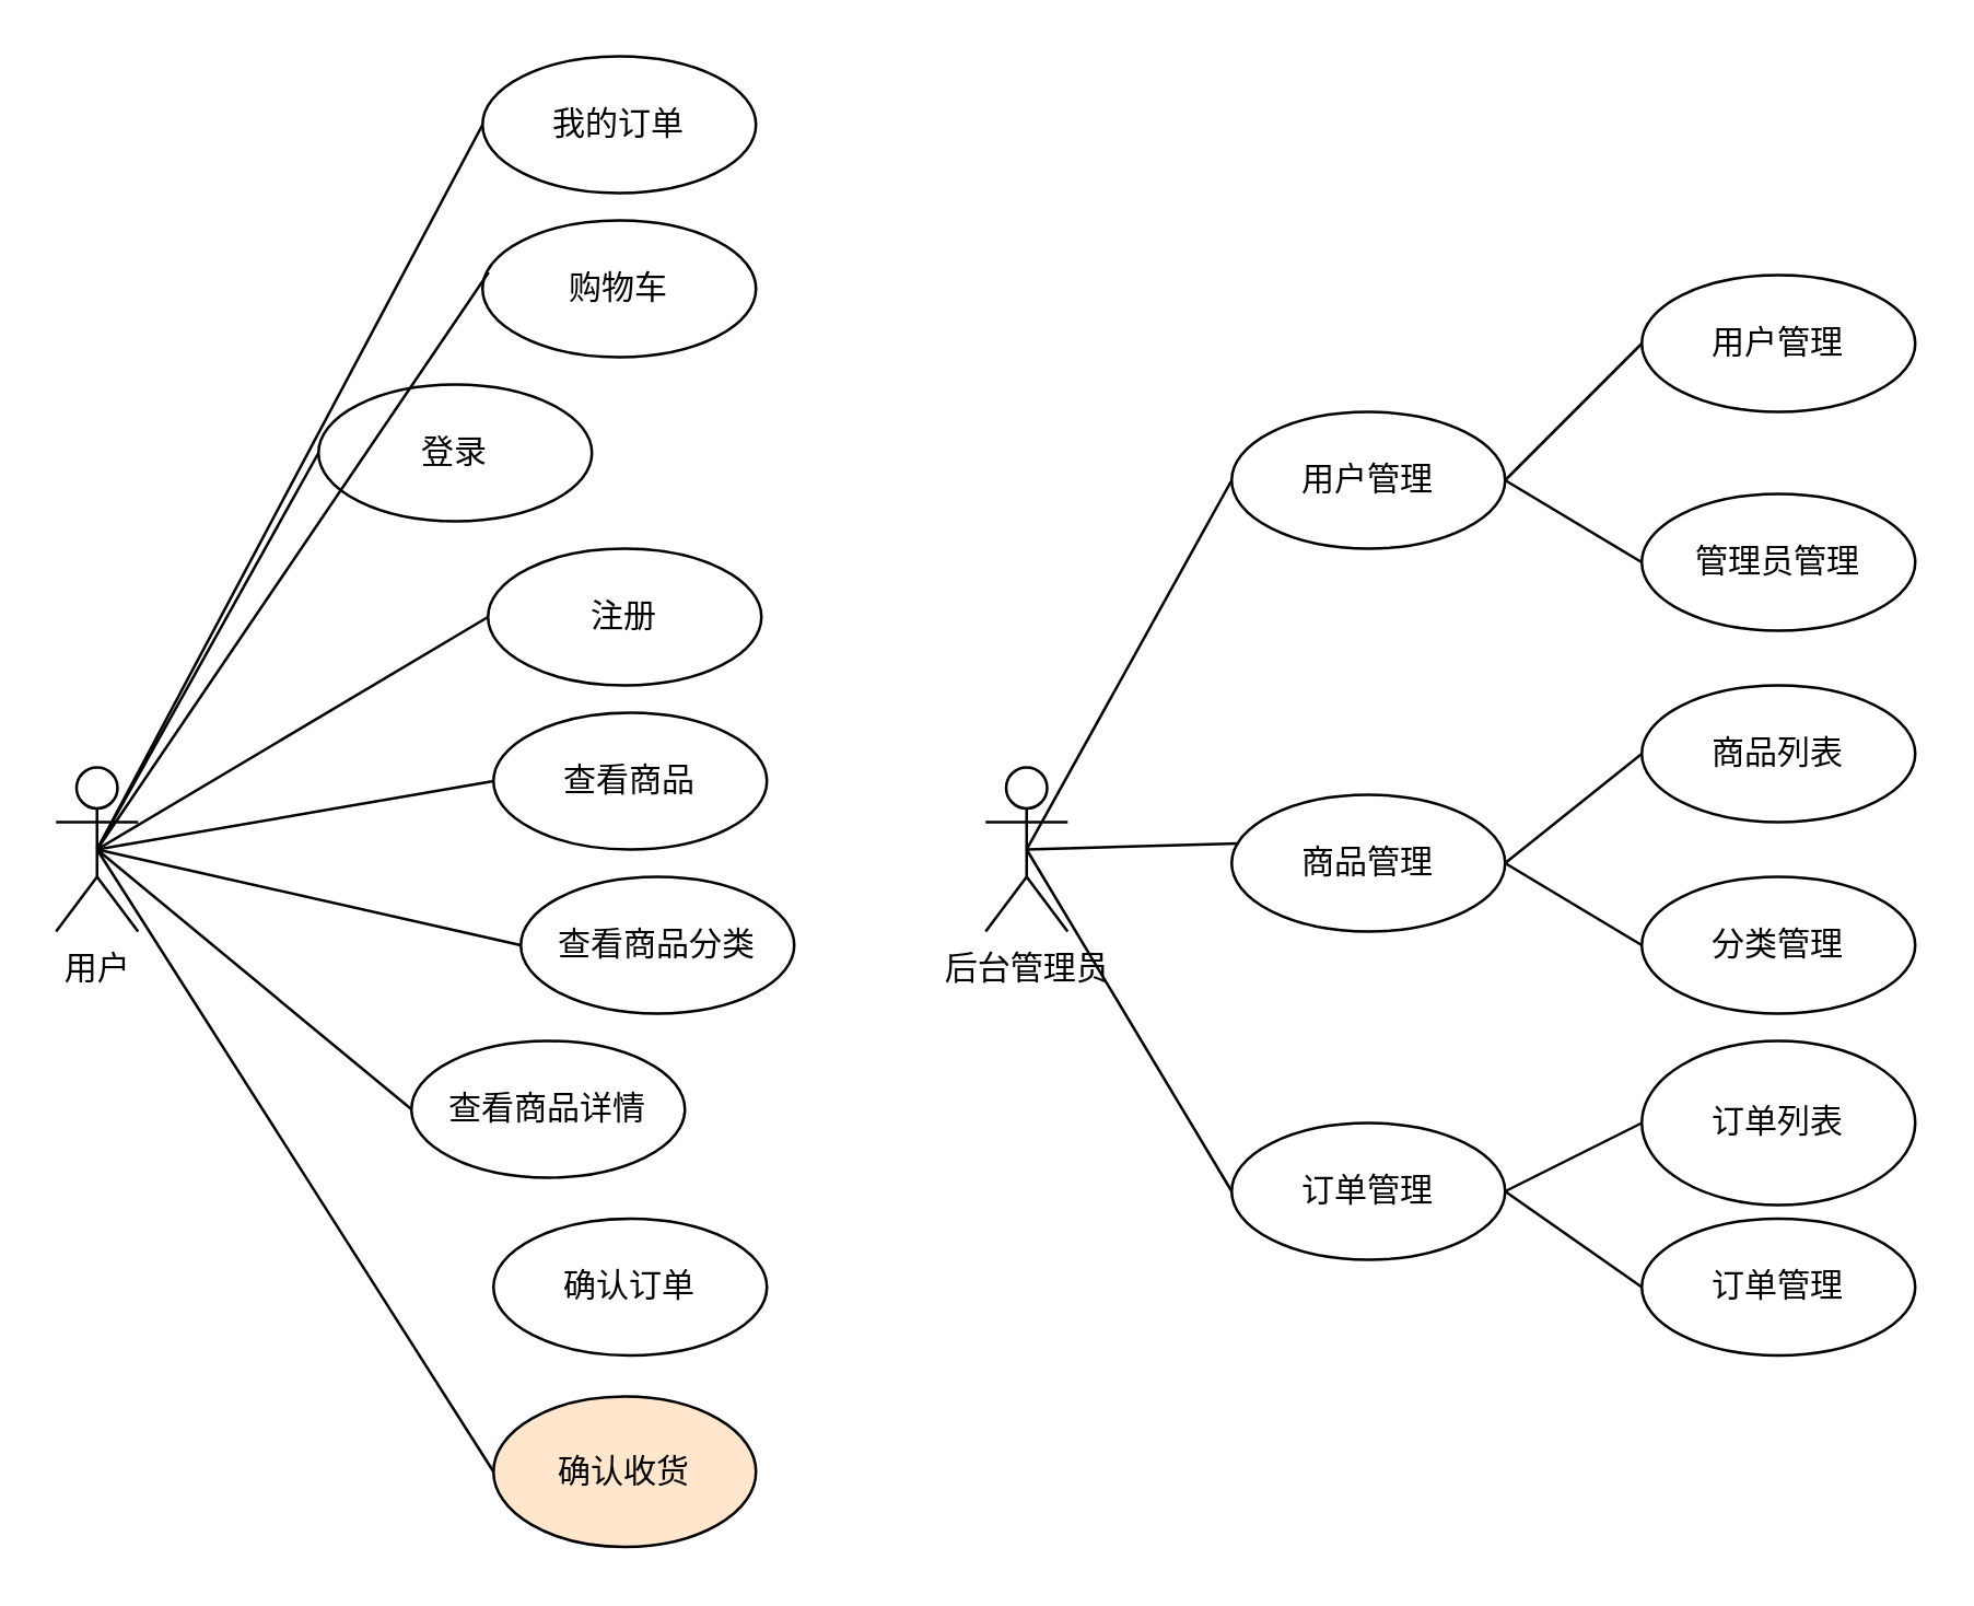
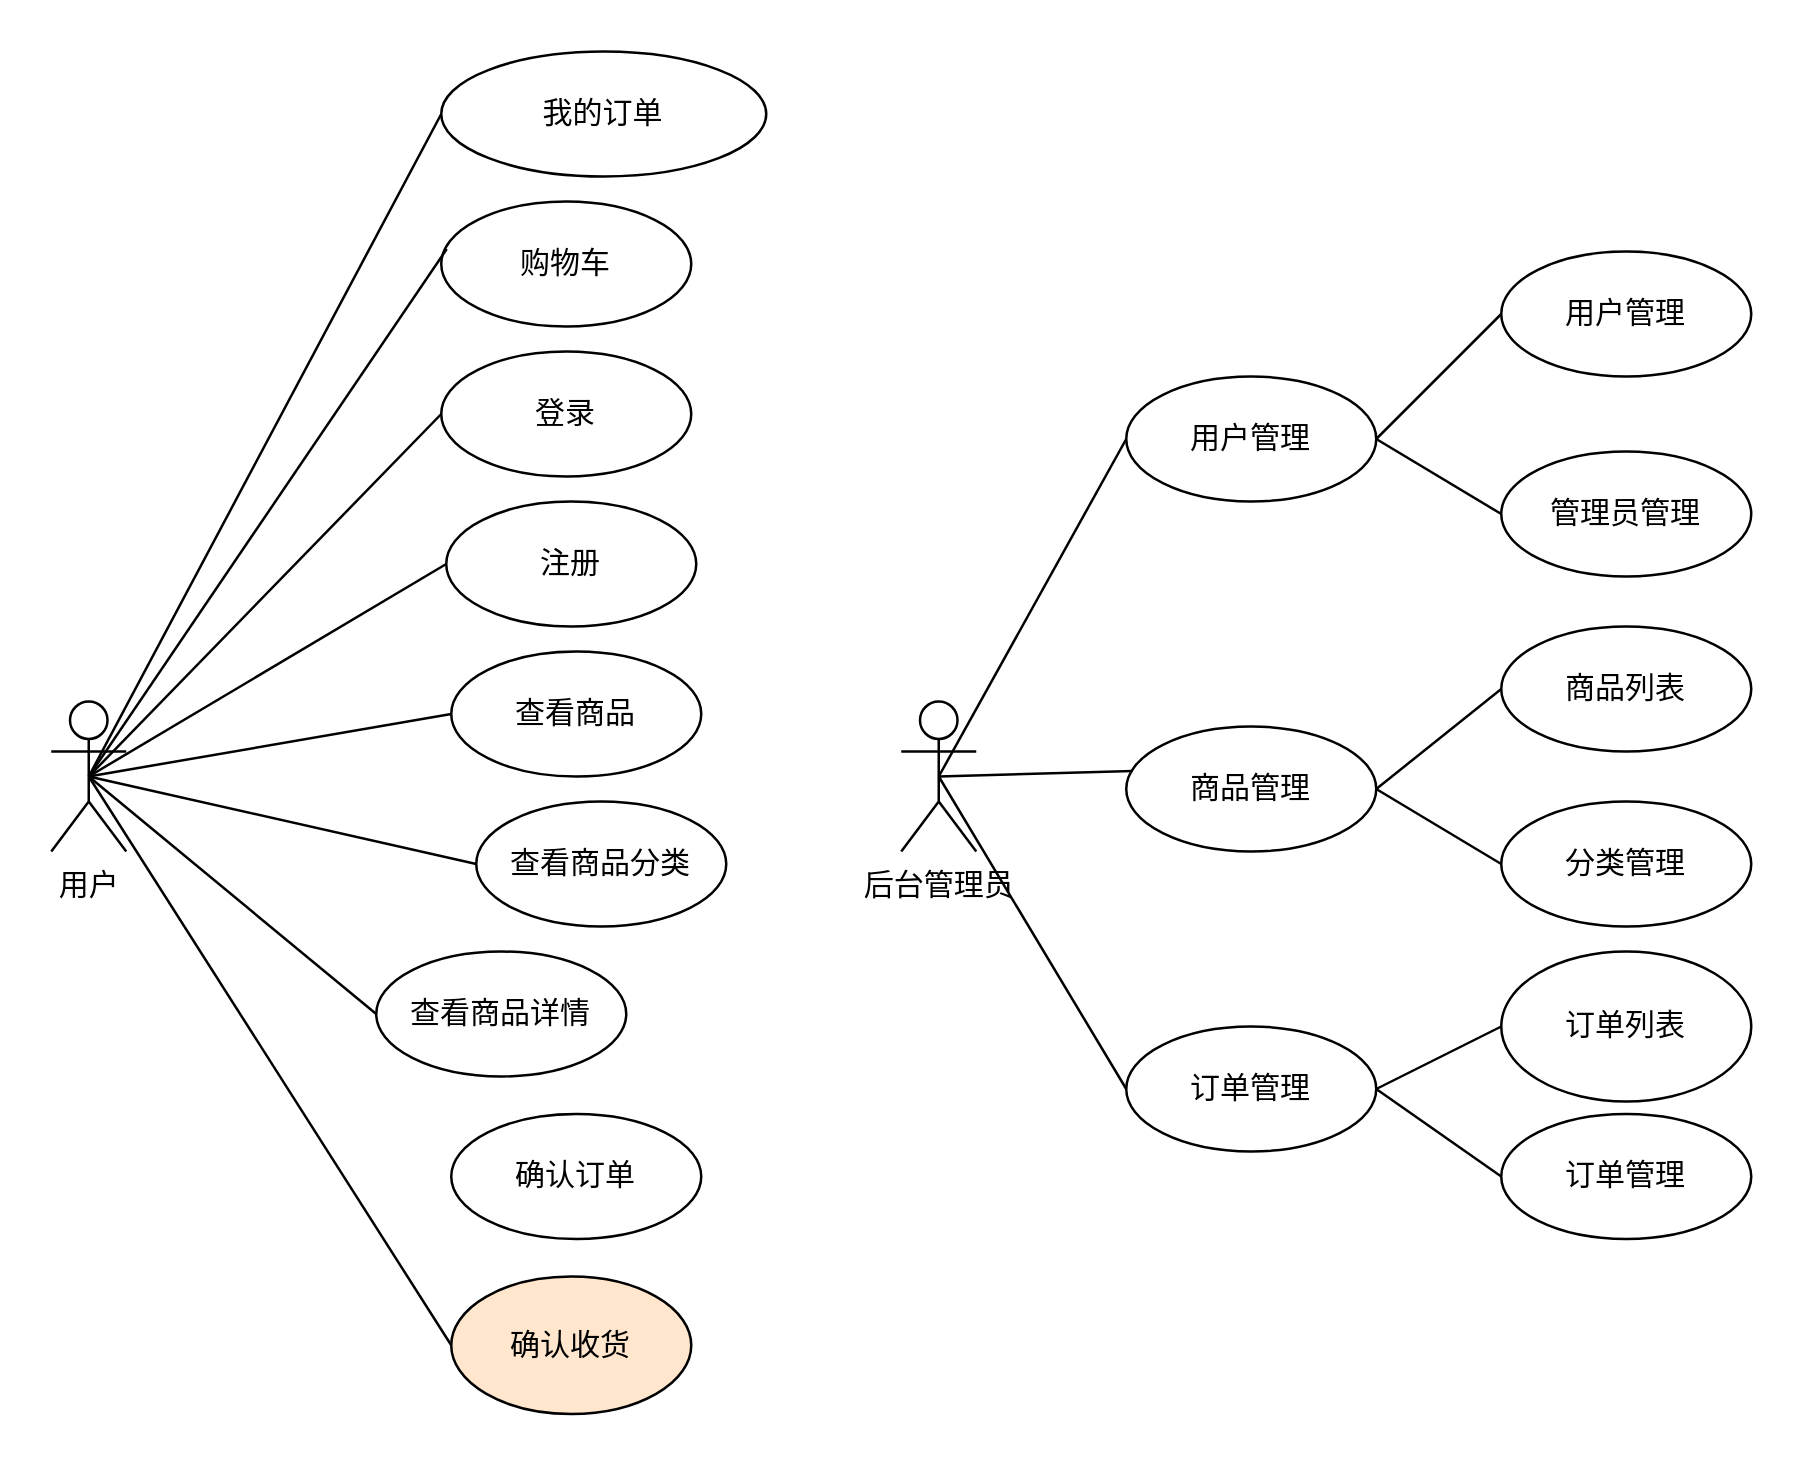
  <mxCell id="0" />
  <mxCell id="1" parent="0" />
  <mxCell id="2" value="用户" style="shape=umlActor;verticalLabelPosition=bottom;verticalAlign=top;html=1;" vertex="1" parent="1"><mxGeometry x="20" y="280" width="30" height="60" as="geometry" /></mxCell>
- <mxCell id="3" value="登录" style="ellipse;whiteSpace=wrap;html=1;" vertex="1" parent="1"><mxGeometry x="116" y="140" width="100" height="50" as="geometry" /></mxCell>
+ <mxCell id="3" value="登录" style="ellipse;whiteSpace=wrap;html=1;" vertex="1" parent="1"><mxGeometry x="176" y="140" width="100" height="50" as="geometry" /></mxCell>
  <mxCell id="4" value="注册" style="ellipse;whiteSpace=wrap;html=1;" vertex="1" parent="1"><mxGeometry x="178" y="200" width="100" height="50" as="geometry" /></mxCell>
  <mxCell id="5" value="查看商品" style="ellipse;whiteSpace=wrap;html=1;" vertex="1" parent="1"><mxGeometry x="180" y="260" width="100" height="50" as="geometry" /></mxCell>
  <mxCell id="6" value="订单管理" style="ellipse;whiteSpace=wrap;html=1;" vertex="1" parent="1"><mxGeometry x="450" y="410" width="100" height="50" as="geometry" /></mxCell>
  <mxCell id="7" value="商品管理" style="ellipse;whiteSpace=wrap;html=1;" vertex="1" parent="1"><mxGeometry x="450" y="290" width="100" height="50" as="geometry" /></mxCell>
  <mxCell id="8" value="用户管理" style="ellipse;whiteSpace=wrap;html=1;" vertex="1" parent="1"><mxGeometry x="450" y="150" width="100" height="50" as="geometry" /></mxCell>
  <mxCell id="9" value="确认收货" style="ellipse;whiteSpace=wrap;html=1;fillColor=#ffe6cc;" vertex="1" parent="1"><mxGeometry x="180" y="510" width="96" height="55" as="geometry" /></mxCell>
  <mxCell id="10" value="确认订单" style="ellipse;whiteSpace=wrap;html=1;" vertex="1" parent="1"><mxGeometry x="180" y="445" width="100" height="50" as="geometry" /></mxCell>
- <mxCell id="11" value="我的订单" style="ellipse;whiteSpace=wrap;html=1;" vertex="1" parent="1"><mxGeometry x="176" y="20" width="100" height="50" as="geometry" /></mxCell>
+ <mxCell id="11" value="我的订单" style="ellipse;whiteSpace=wrap;html=1;" vertex="1" parent="1"><mxGeometry x="176" y="20" width="130" height="50" as="geometry" /></mxCell>
  <mxCell id="12" value="购物车" style="ellipse;whiteSpace=wrap;html=1;" vertex="1" parent="1"><mxGeometry x="176" y="80" width="100" height="50" as="geometry" /></mxCell>
  <mxCell id="13" value="查看商品详情" style="ellipse;whiteSpace=wrap;html=1;" vertex="1" parent="1"><mxGeometry x="150" y="380" width="100" height="50" as="geometry" /></mxCell>
  <mxCell id="14" value="查看商品分类" style="ellipse;whiteSpace=wrap;html=1;" vertex="1" parent="1"><mxGeometry x="190" y="320" width="100" height="50" as="geometry" /></mxCell>
  <mxCell id="15" value="" style="endArrow=none;html=1;entryX=0.022;entryY=0.38;entryDx=0;entryDy=0;entryPerimeter=0;exitX=0.5;exitY=0.5;exitDx=0;exitDy=0;exitPerimeter=0;" edge="1" parent="1" source="2" target="12"><mxGeometry width="50" height="50" relative="1" as="geometry"><mxPoint x="60" y="270" as="sourcePoint" /><mxPoint x="110" y="220" as="targetPoint" /></mxGeometry></mxCell>
  <mxCell id="16" value="" style="endArrow=none;html=1;entryX=0;entryY=0.5;entryDx=0;entryDy=0;exitX=0.5;exitY=0.5;exitDx=0;exitDy=0;exitPerimeter=0;" edge="1" parent="1" source="2" target="3"><mxGeometry width="50" height="50" relative="1" as="geometry"><mxPoint x="45" y="320" as="sourcePoint" /><mxPoint x="188.2" y="109" as="targetPoint" /></mxGeometry></mxCell>
  <mxCell id="17" value="" style="endArrow=none;html=1;entryX=0;entryY=0.5;entryDx=0;entryDy=0;exitX=0.5;exitY=0.5;exitDx=0;exitDy=0;exitPerimeter=0;" edge="1" parent="1" source="2" target="4"><mxGeometry width="50" height="50" relative="1" as="geometry"><mxPoint x="45" y="320" as="sourcePoint" /><mxPoint x="186" y="175" as="targetPoint" /></mxGeometry></mxCell>
  <mxCell id="18" value="" style="endArrow=none;html=1;entryX=0;entryY=0.5;entryDx=0;entryDy=0;exitX=0.5;exitY=0.5;exitDx=0;exitDy=0;exitPerimeter=0;" edge="1" parent="1" source="2" target="5"><mxGeometry width="50" height="50" relative="1" as="geometry"><mxPoint x="45" y="320" as="sourcePoint" /><mxPoint x="188" y="235" as="targetPoint" /></mxGeometry></mxCell>
  <mxCell id="19" value="" style="endArrow=none;html=1;entryX=0;entryY=0.5;entryDx=0;entryDy=0;" edge="1" parent="1" target="14"><mxGeometry width="50" height="50" relative="1" as="geometry"><mxPoint x="35" y="310" as="sourcePoint" /><mxPoint x="198" y="245" as="targetPoint" /></mxGeometry></mxCell>
  <mxCell id="20" value="" style="endArrow=none;html=1;entryX=0;entryY=0.5;entryDx=0;entryDy=0;exitX=0.5;exitY=0.5;exitDx=0;exitDy=0;exitPerimeter=0;" edge="1" parent="1" source="2" target="13"><mxGeometry width="50" height="50" relative="1" as="geometry"><mxPoint x="45" y="320" as="sourcePoint" /><mxPoint x="190" y="355" as="targetPoint" /></mxGeometry></mxCell>
  <mxCell id="21" value="" style="endArrow=none;html=1;entryX=0;entryY=0.5;entryDx=0;entryDy=0;exitX=0.5;exitY=0.5;exitDx=0;exitDy=0;exitPerimeter=0;" edge="1" parent="1" source="2" target="9"><mxGeometry width="50" height="50" relative="1" as="geometry"><mxPoint x="65" y="340" as="sourcePoint" /><mxPoint x="210" y="375" as="targetPoint" /></mxGeometry></mxCell>
  <mxCell id="22" value="" style="endArrow=none;html=1;entryX=0;entryY=0.5;entryDx=0;entryDy=0;exitX=0.5;exitY=0.5;exitDx=0;exitDy=0;exitPerimeter=0;" edge="1" parent="1" source="2" target="11"><mxGeometry width="50" height="50" relative="1" as="geometry"><mxPoint x="75" y="350" as="sourcePoint" /><mxPoint x="220" y="385" as="targetPoint" /></mxGeometry></mxCell>
  <mxCell id="23" value="后台管理员" style="shape=umlActor;verticalLabelPosition=bottom;verticalAlign=top;html=1;" vertex="1" parent="1"><mxGeometry x="360" y="280" width="30" height="60" as="geometry" /></mxCell>
  <mxCell id="24" value="商品列表" style="ellipse;whiteSpace=wrap;html=1;" vertex="1" parent="1"><mxGeometry x="600" y="250" width="100" height="50" as="geometry" /></mxCell>
  <mxCell id="25" value="管理员管理" style="ellipse;whiteSpace=wrap;html=1;" vertex="1" parent="1"><mxGeometry x="600" y="180" width="100" height="50" as="geometry" /></mxCell>
  <mxCell id="26" value="用户管理" style="ellipse;whiteSpace=wrap;html=1;" vertex="1" parent="1"><mxGeometry x="600" y="100" width="100" height="50" as="geometry" /></mxCell>
  <mxCell id="27" value="分类管理" style="ellipse;whiteSpace=wrap;html=1;" vertex="1" parent="1"><mxGeometry x="600" y="320" width="100" height="50" as="geometry" /></mxCell>
  <mxCell id="28" value="订单列表" style="ellipse;whiteSpace=wrap;html=1;" vertex="1" parent="1"><mxGeometry x="600" y="380" width="100" height="60" as="geometry" /></mxCell>
  <mxCell id="29" value="订单管理" style="ellipse;whiteSpace=wrap;html=1;" vertex="1" parent="1"><mxGeometry x="600" y="445" width="100" height="50" as="geometry" /></mxCell>
  <mxCell id="30" value="" style="endArrow=none;html=1;entryX=0;entryY=0.5;entryDx=0;entryDy=0;exitX=1;exitY=0.5;exitDx=0;exitDy=0;" edge="1" parent="1" source="8" target="26"><mxGeometry width="50" height="50" relative="1" as="geometry"><mxPoint x="45" y="320" as="sourcePoint" /><mxPoint x="186" y="175" as="targetPoint" /></mxGeometry></mxCell>
  <mxCell id="31" value="" style="endArrow=none;html=1;entryX=0;entryY=0.5;entryDx=0;entryDy=0;" edge="1" parent="1" target="25"><mxGeometry width="50" height="50" relative="1" as="geometry"><mxPoint x="550" y="175" as="sourcePoint" /><mxPoint x="610" y="135" as="targetPoint" /></mxGeometry></mxCell>
  <mxCell id="32" value="" style="endArrow=none;html=1;entryX=0;entryY=0.5;entryDx=0;entryDy=0;exitX=1;exitY=0.5;exitDx=0;exitDy=0;" edge="1" parent="1" source="7" target="24"><mxGeometry width="50" height="50" relative="1" as="geometry"><mxPoint x="570" y="195" as="sourcePoint" /><mxPoint x="620" y="145" as="targetPoint" /></mxGeometry></mxCell>
  <mxCell id="33" value="" style="endArrow=none;html=1;entryX=0;entryY=0.5;entryDx=0;entryDy=0;exitX=1;exitY=0.5;exitDx=0;exitDy=0;" edge="1" parent="1" source="7" target="27"><mxGeometry width="50" height="50" relative="1" as="geometry"><mxPoint x="580" y="205" as="sourcePoint" /><mxPoint x="630" y="155" as="targetPoint" /></mxGeometry></mxCell>
  <mxCell id="34" value="" style="endArrow=none;html=1;entryX=0;entryY=0.5;entryDx=0;entryDy=0;exitX=1;exitY=0.5;exitDx=0;exitDy=0;" edge="1" parent="1" source="6" target="28"><mxGeometry width="50" height="50" relative="1" as="geometry"><mxPoint x="590" y="215" as="sourcePoint" /><mxPoint x="640" y="165" as="targetPoint" /></mxGeometry></mxCell>
  <mxCell id="35" value="" style="endArrow=none;html=1;entryX=0;entryY=0.5;entryDx=0;entryDy=0;exitX=1;exitY=0.5;exitDx=0;exitDy=0;" edge="1" parent="1" source="6" target="29"><mxGeometry width="50" height="50" relative="1" as="geometry"><mxPoint x="600" y="225" as="sourcePoint" /><mxPoint x="650" y="175" as="targetPoint" /></mxGeometry></mxCell>
  <mxCell id="36" value="" style="endArrow=none;html=1;entryX=0;entryY=0.5;entryDx=0;entryDy=0;exitX=0.5;exitY=0.5;exitDx=0;exitDy=0;exitPerimeter=0;" edge="1" parent="1" source="23" target="8"><mxGeometry width="50" height="50" relative="1" as="geometry"><mxPoint x="610" y="235" as="sourcePoint" /><mxPoint x="660" y="185" as="targetPoint" /></mxGeometry></mxCell>
  <mxCell id="37" value="" style="endArrow=none;html=1;entryX=0.026;entryY=0.356;entryDx=0;entryDy=0;exitX=0.5;exitY=0.5;exitDx=0;exitDy=0;entryPerimeter=0;exitPerimeter=0;" edge="1" parent="1" source="23" target="7"><mxGeometry width="50" height="50" relative="1" as="geometry"><mxPoint x="620" y="245" as="sourcePoint" /><mxPoint x="670" y="195" as="targetPoint" /></mxGeometry></mxCell>
  <mxCell id="38" value="" style="endArrow=none;html=1;entryX=0.5;entryY=0.5;entryDx=0;entryDy=0;exitX=0;exitY=0.5;exitDx=0;exitDy=0;entryPerimeter=0;" edge="1" parent="1" source="6" target="23"><mxGeometry width="50" height="50" relative="1" as="geometry"><mxPoint x="630" y="255" as="sourcePoint" /><mxPoint x="680" y="205" as="targetPoint" /></mxGeometry></mxCell>
